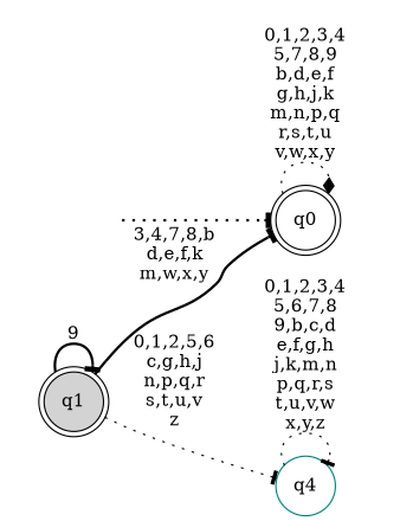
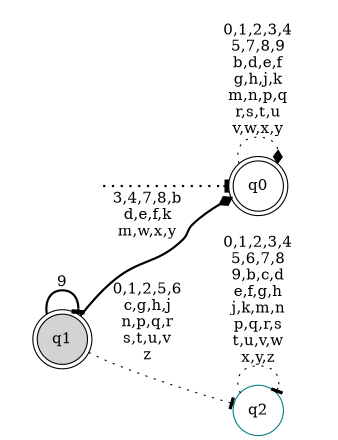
  digraph {
    rankdir=LR
    node [shape=doublecircle style="rounded,filled" color=black fillcolor=white]
    edge [arrowhead=tee style=dotted]
    __start0 [height=0 shape=none style=invis width=0 color="" fillcolor=""]
    n2 [label=q0]
    n3 [fillcolor=lightgrey label=q1]
-   n4 [color=teal label=q4 shape=circle style=filled]
+   n4 [color=teal label=q2 shape=circle style=filled]
    subgraph cluster_1 {
      nodesep=0.15
      ranksep=0.15
      style=invis
      __start0
      n2
    }
    __start0 -> n2 [penwidth=2]
    n2 -> n2 [arrowhead=diamond label="0,1,2,3,4\n5,7,8,9\nb,d,e,f\ng,h,j,k\nm,n,p,q\nr,s,t,u\nv,w,x,y"]
-   n3 -> n2 [label="3,4,7,8,b\nd,e,f,k\nm,w,x,y" style=bold]
+   n3 -> n2 [arrowhead=diamond label="3,4,7,8,b\nd,e,f,k\nm,w,x,y" style=bold]
    n3 -> n3 [label=9 style=bold]
    n3 -> n4 [label="0,1,2,5,6\nc,g,h,j\nn,p,q,r\ns,t,u,v\nz"]
    n4 -> n4 [label="0,1,2,3,4\n5,6,7,8\n9,b,c,d\ne,f,g,h\nj,k,m,n\np,q,r,s\nt,u,v,w\nx,y,z"]
  }
